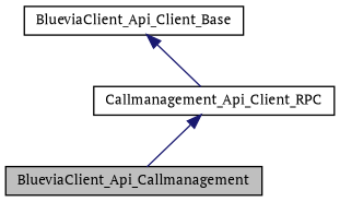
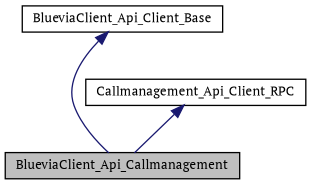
  digraph {
    fontname="PT Serif"
    node [color=black fontname="PT Serif" fontsize=10 shape=record]
    edge [color=midnightblue dir=back fontname="PT Serif" fontsize=10 labelfontname="FreeSans.ttf" labelfontsize=10 style=solid]
    n1 [fillcolor=grey75 fontcolor=black height=0.2 label=BlueviaClient_Api_Callmanagement style=filled width=0.4]
    n2 [height=0.2 label=Callmanagement_Api_Client_RPC width=0.4]
    n3 [height=0.2 label=BlueviaClient_Api_Client_Base width=0.4]
    n2 -> n1
-   n3 -> n2
+   n3 -> n1
  }
